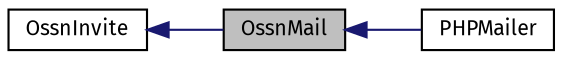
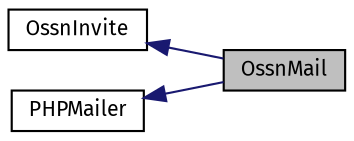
  digraph {
    fontname="Fira Sans"
    rankdir=LR
    node [color=black fillcolor=white fontname="Fira Sans" fontsize=10 shape=record style=filled]
    edge [color=midnightblue dir=back fontname="Fira Sans" fontsize=10 labelfontname=Helvetica labelfontsize=10 style=solid]
    n1 [fillcolor=grey75 fontcolor=black height=0.2 label=OssnMail width=0.4]
    n2 [height=0.2 label=OssnInvite width=0.4]
    n3 [height=0.2 label=PHPMailer width=0.4]
    n2 -> n1
-   n1 -> n3
+   n3 -> n1
  }
